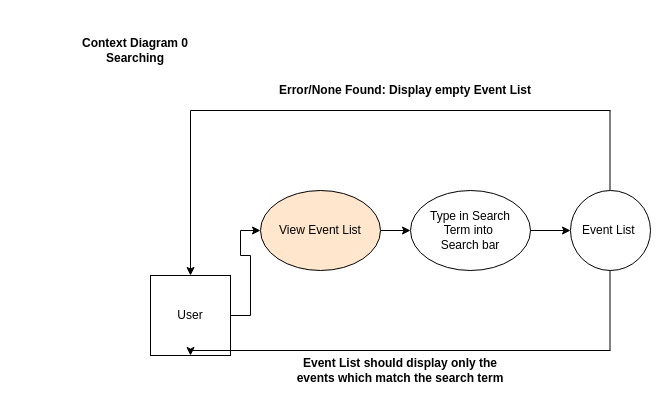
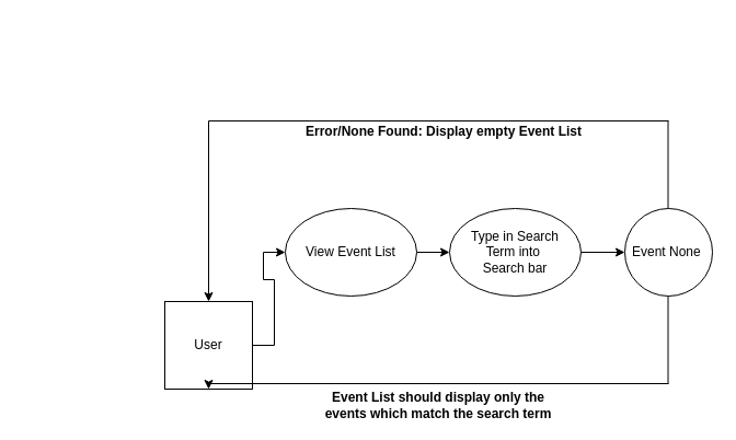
  <mxCell id="0" />
  <mxCell id="1" parent="0" />
- <mxCell id="2" value="&lt;b&gt;Context Diagram 0&lt;br&gt;Searching&lt;/b&gt;" style="text;html=1;strokeColor=none;fillColor=none;align=center;verticalAlign=middle;whiteSpace=wrap;rounded=0;" parent="1" vertex="1"><mxGeometry x="20" y="20" width="230" height="60" as="geometry" /></mxCell>
  <mxCell id="3" style="edgeStyle=orthogonalEdgeStyle;rounded=0;orthogonalLoop=1;jettySize=auto;html=1;exitX=1;exitY=0.5;exitDx=0;exitDy=0;entryX=0;entryY=0.5;entryDx=0;entryDy=0;" parent="1" source="4" target="6" edge="1"><mxGeometry relative="1" as="geometry" /></mxCell>
  <mxCell id="4" value="User" style="whiteSpace=wrap;html=1;aspect=fixed;" parent="1" vertex="1"><mxGeometry x="150" y="275" width="80" height="80" as="geometry" /></mxCell>
  <mxCell id="5" style="edgeStyle=orthogonalEdgeStyle;rounded=0;orthogonalLoop=1;jettySize=auto;html=1;exitX=1;exitY=0.5;exitDx=0;exitDy=0;entryX=0;entryY=0.5;entryDx=0;entryDy=0;" parent="1" source="6" target="7" edge="1"><mxGeometry relative="1" as="geometry" /></mxCell>
- <mxCell id="6" value="View Event List" style="ellipse;whiteSpace=wrap;html=1;fillColor=#ffe6cc;" parent="1" vertex="1"><mxGeometry x="260" y="190" width="120" height="80" as="geometry" /></mxCell>
+ <mxCell id="6" value="View Event List" style="ellipse;whiteSpace=wrap;html=1;" parent="1" vertex="1"><mxGeometry x="260" y="190" width="120" height="80" as="geometry" /></mxCell>
  <mxCell id="7" value="Type in Search &lt;br&gt;Term into&amp;nbsp;&lt;br&gt;Search bar" style="ellipse;whiteSpace=wrap;html=1;" parent="1" vertex="1"><mxGeometry x="410" y="190" width="120" height="80" as="geometry" /></mxCell>
  <mxCell id="8" value="" style="endArrow=none;html=1;" parent="1" edge="1"><mxGeometry width="50" height="50" relative="1" as="geometry"><mxPoint x="190" y="110" as="sourcePoint" /><mxPoint x="610" y="110" as="targetPoint" /></mxGeometry></mxCell>
  <mxCell id="9" value="" style="endArrow=classic;html=1;entryX=0.5;entryY=0;entryDx=0;entryDy=0;" parent="1" target="4" edge="1"><mxGeometry width="50" height="50" relative="1" as="geometry"><mxPoint x="190" y="110" as="sourcePoint" /><mxPoint x="460" y="130" as="targetPoint" /></mxGeometry></mxCell>
  <mxCell id="10" value="" style="endArrow=none;html=1;" parent="1" edge="1"><mxGeometry width="50" height="50" relative="1" as="geometry"><mxPoint x="190" y="350" as="sourcePoint" /><mxPoint x="610" y="350" as="targetPoint" /></mxGeometry></mxCell>
  <mxCell id="11" value="" style="endArrow=classic;html=1;entryX=0.5;entryY=1;entryDx=0;entryDy=0;" parent="1" target="4" edge="1"><mxGeometry width="50" height="50" relative="1" as="geometry"><mxPoint x="190" y="350" as="sourcePoint" /><mxPoint x="460" y="130" as="targetPoint" /></mxGeometry></mxCell>
  <mxCell id="12" value="&lt;b&gt;Event List should display only the events which match the search term&lt;/b&gt;" style="text;html=1;strokeColor=none;fillColor=none;align=center;verticalAlign=middle;whiteSpace=wrap;rounded=0;" parent="1" vertex="1"><mxGeometry x="290" y="360" width="220" height="20" as="geometry" /></mxCell>
  <mxCell id="13" value="" style="endArrow=classic;html=1;exitX=1;exitY=0.5;exitDx=0;exitDy=0;entryX=0;entryY=0.5;entryDx=0;entryDy=0;" parent="1" source="7" edge="1"><mxGeometry width="50" height="50" relative="1" as="geometry"><mxPoint x="420" y="410" as="sourcePoint" /><mxPoint x="570" y="230" as="targetPoint" /><Array as="points" /></mxGeometry></mxCell>
- <mxCell id="14" value="&lt;b&gt;Error/None Found: Display empty Event List&lt;br&gt;&lt;/b&gt;" style="text;html=1;strokeColor=none;fillColor=none;align=center;verticalAlign=middle;whiteSpace=wrap;rounded=0;" parent="1" vertex="1"><mxGeometry x="260" y="80" width="290" height="20" as="geometry" /></mxCell>
- <mxCell id="15" value="Event List&amp;nbsp;" style="ellipse;whiteSpace=wrap;html=1;aspect=fixed;" parent="1" vertex="1"><mxGeometry x="570" y="190" width="80" height="80" as="geometry" /></mxCell>
+ <mxCell id="14" value="&lt;b&gt;Error/None Found: Display empty Event List&lt;br&gt;&lt;/b&gt;" style="text;html=1;strokeColor=none;fillColor=none;align=center;verticalAlign=middle;whiteSpace=wrap;rounded=0;" parent="1" vertex="1"><mxGeometry x="260" y="110" width="290" height="20" as="geometry" /></mxCell>
+ <mxCell id="15" value="Event None&amp;nbsp;" style="ellipse;whiteSpace=wrap;html=1;aspect=fixed;" parent="1" vertex="1"><mxGeometry x="570" y="190" width="80" height="80" as="geometry" /></mxCell>
  <mxCell id="16" value="" style="endArrow=none;html=1;entryX=0.5;entryY=1;entryDx=0;entryDy=0;" parent="1" edge="1"><mxGeometry width="50" height="50" relative="1" as="geometry"><mxPoint x="609.5" y="350" as="sourcePoint" /><mxPoint x="609.5" y="270" as="targetPoint" /></mxGeometry></mxCell>
  <mxCell id="17" value="" style="endArrow=none;html=1;" parent="1" edge="1"><mxGeometry width="50" height="50" relative="1" as="geometry"><mxPoint x="609.5" y="190" as="sourcePoint" /><mxPoint x="609.5" y="110" as="targetPoint" /></mxGeometry></mxCell>
